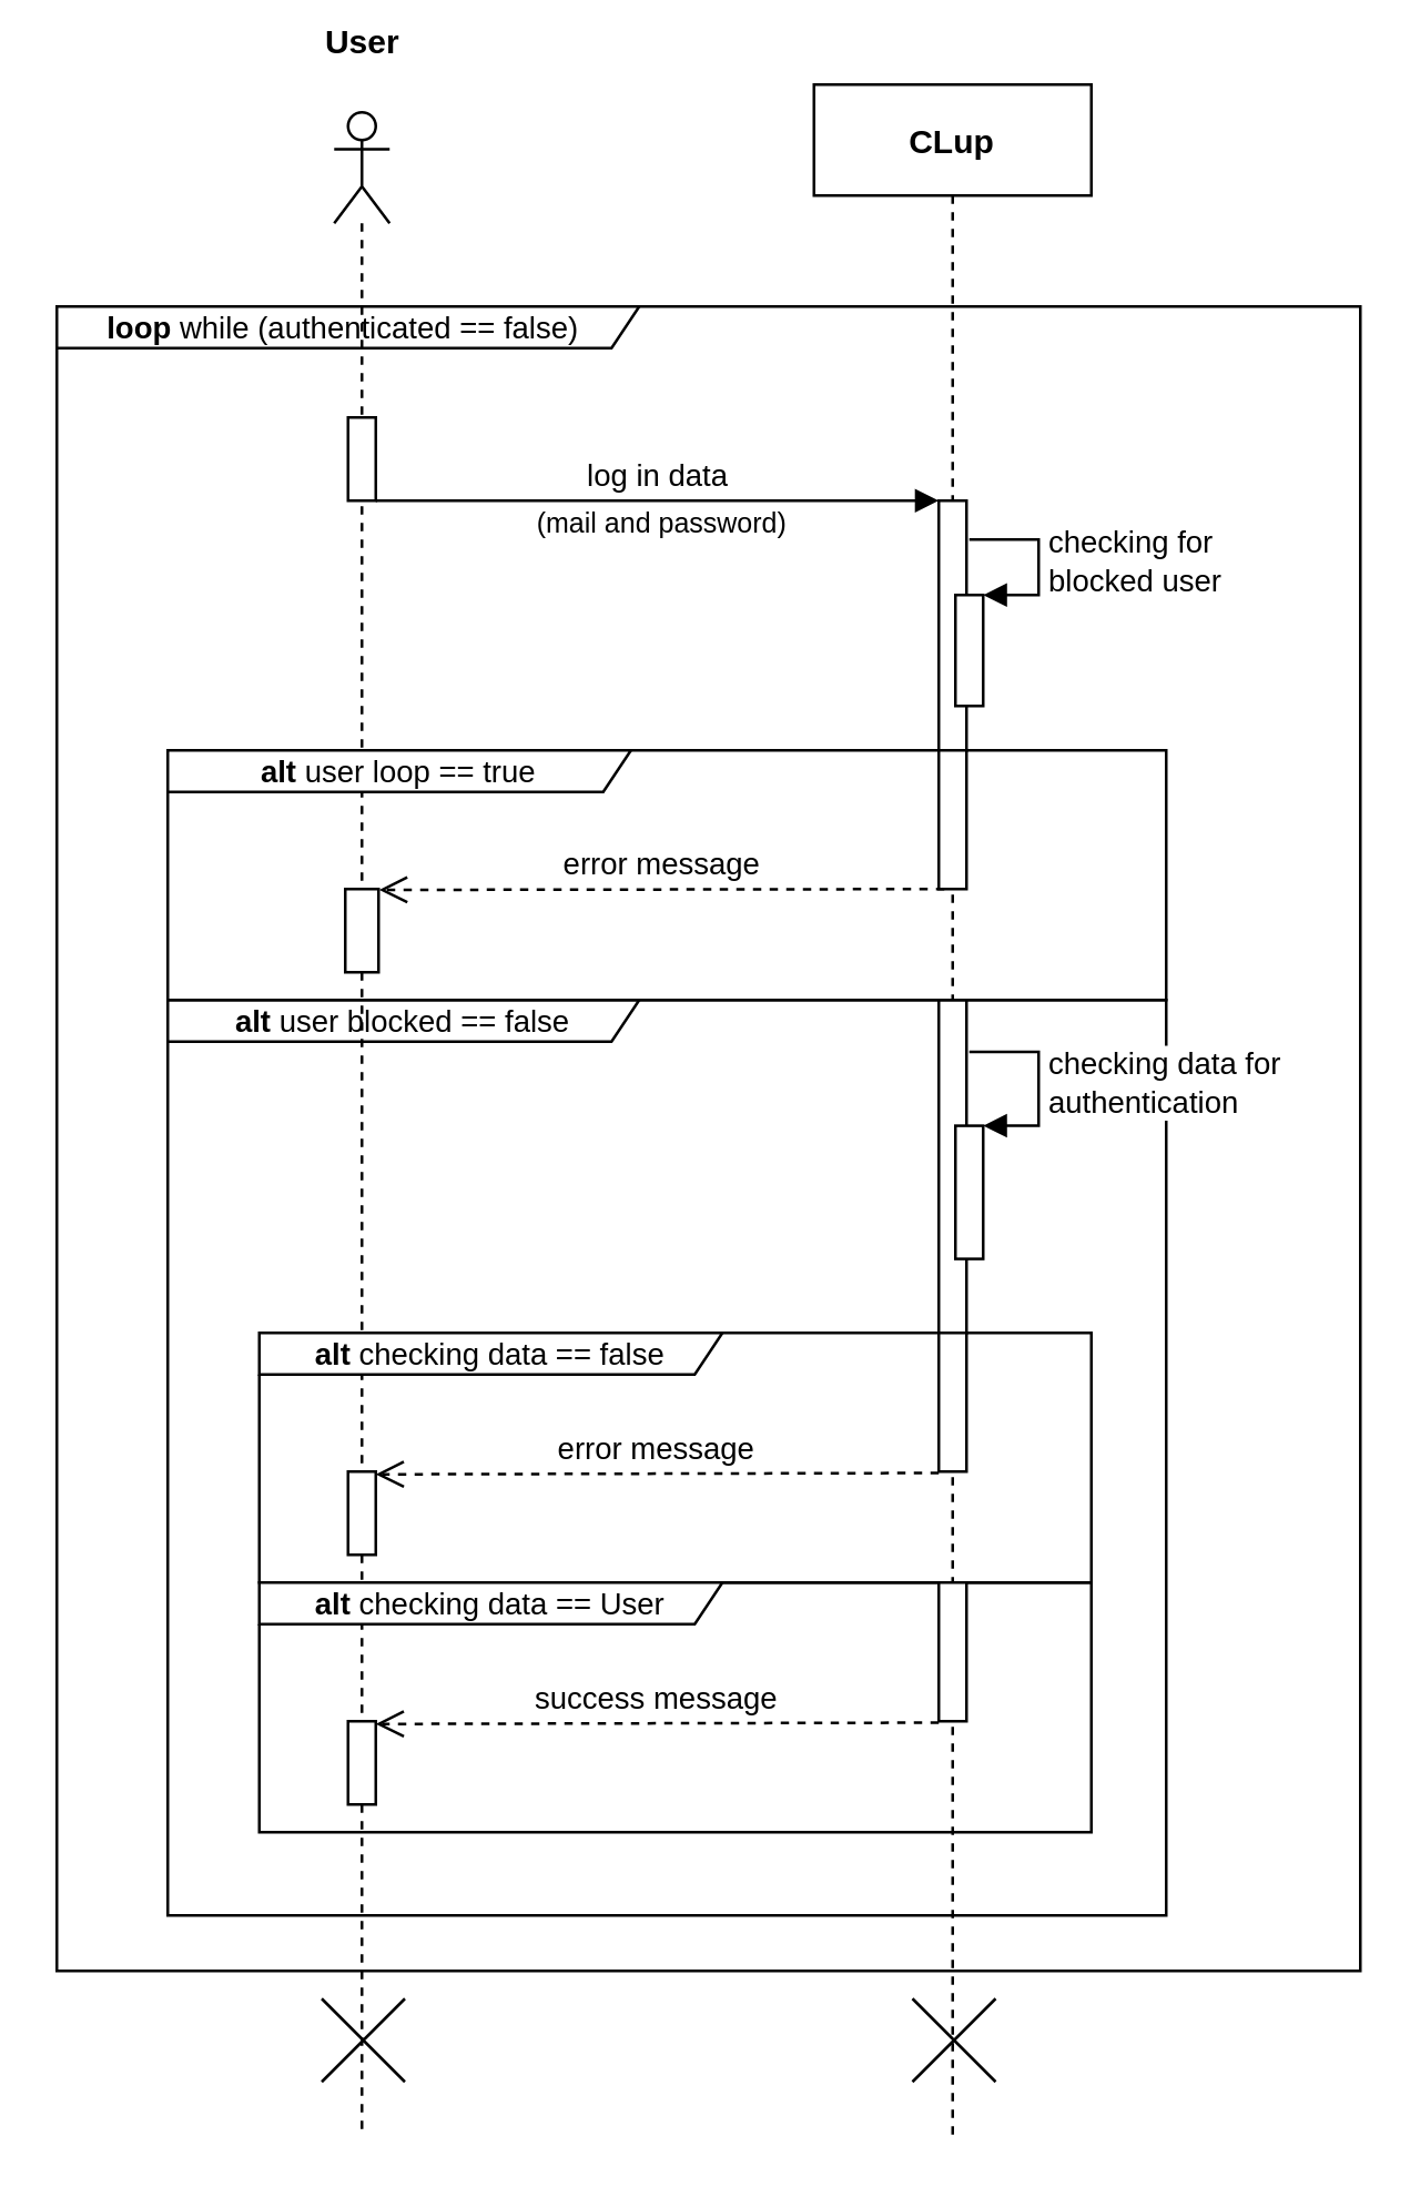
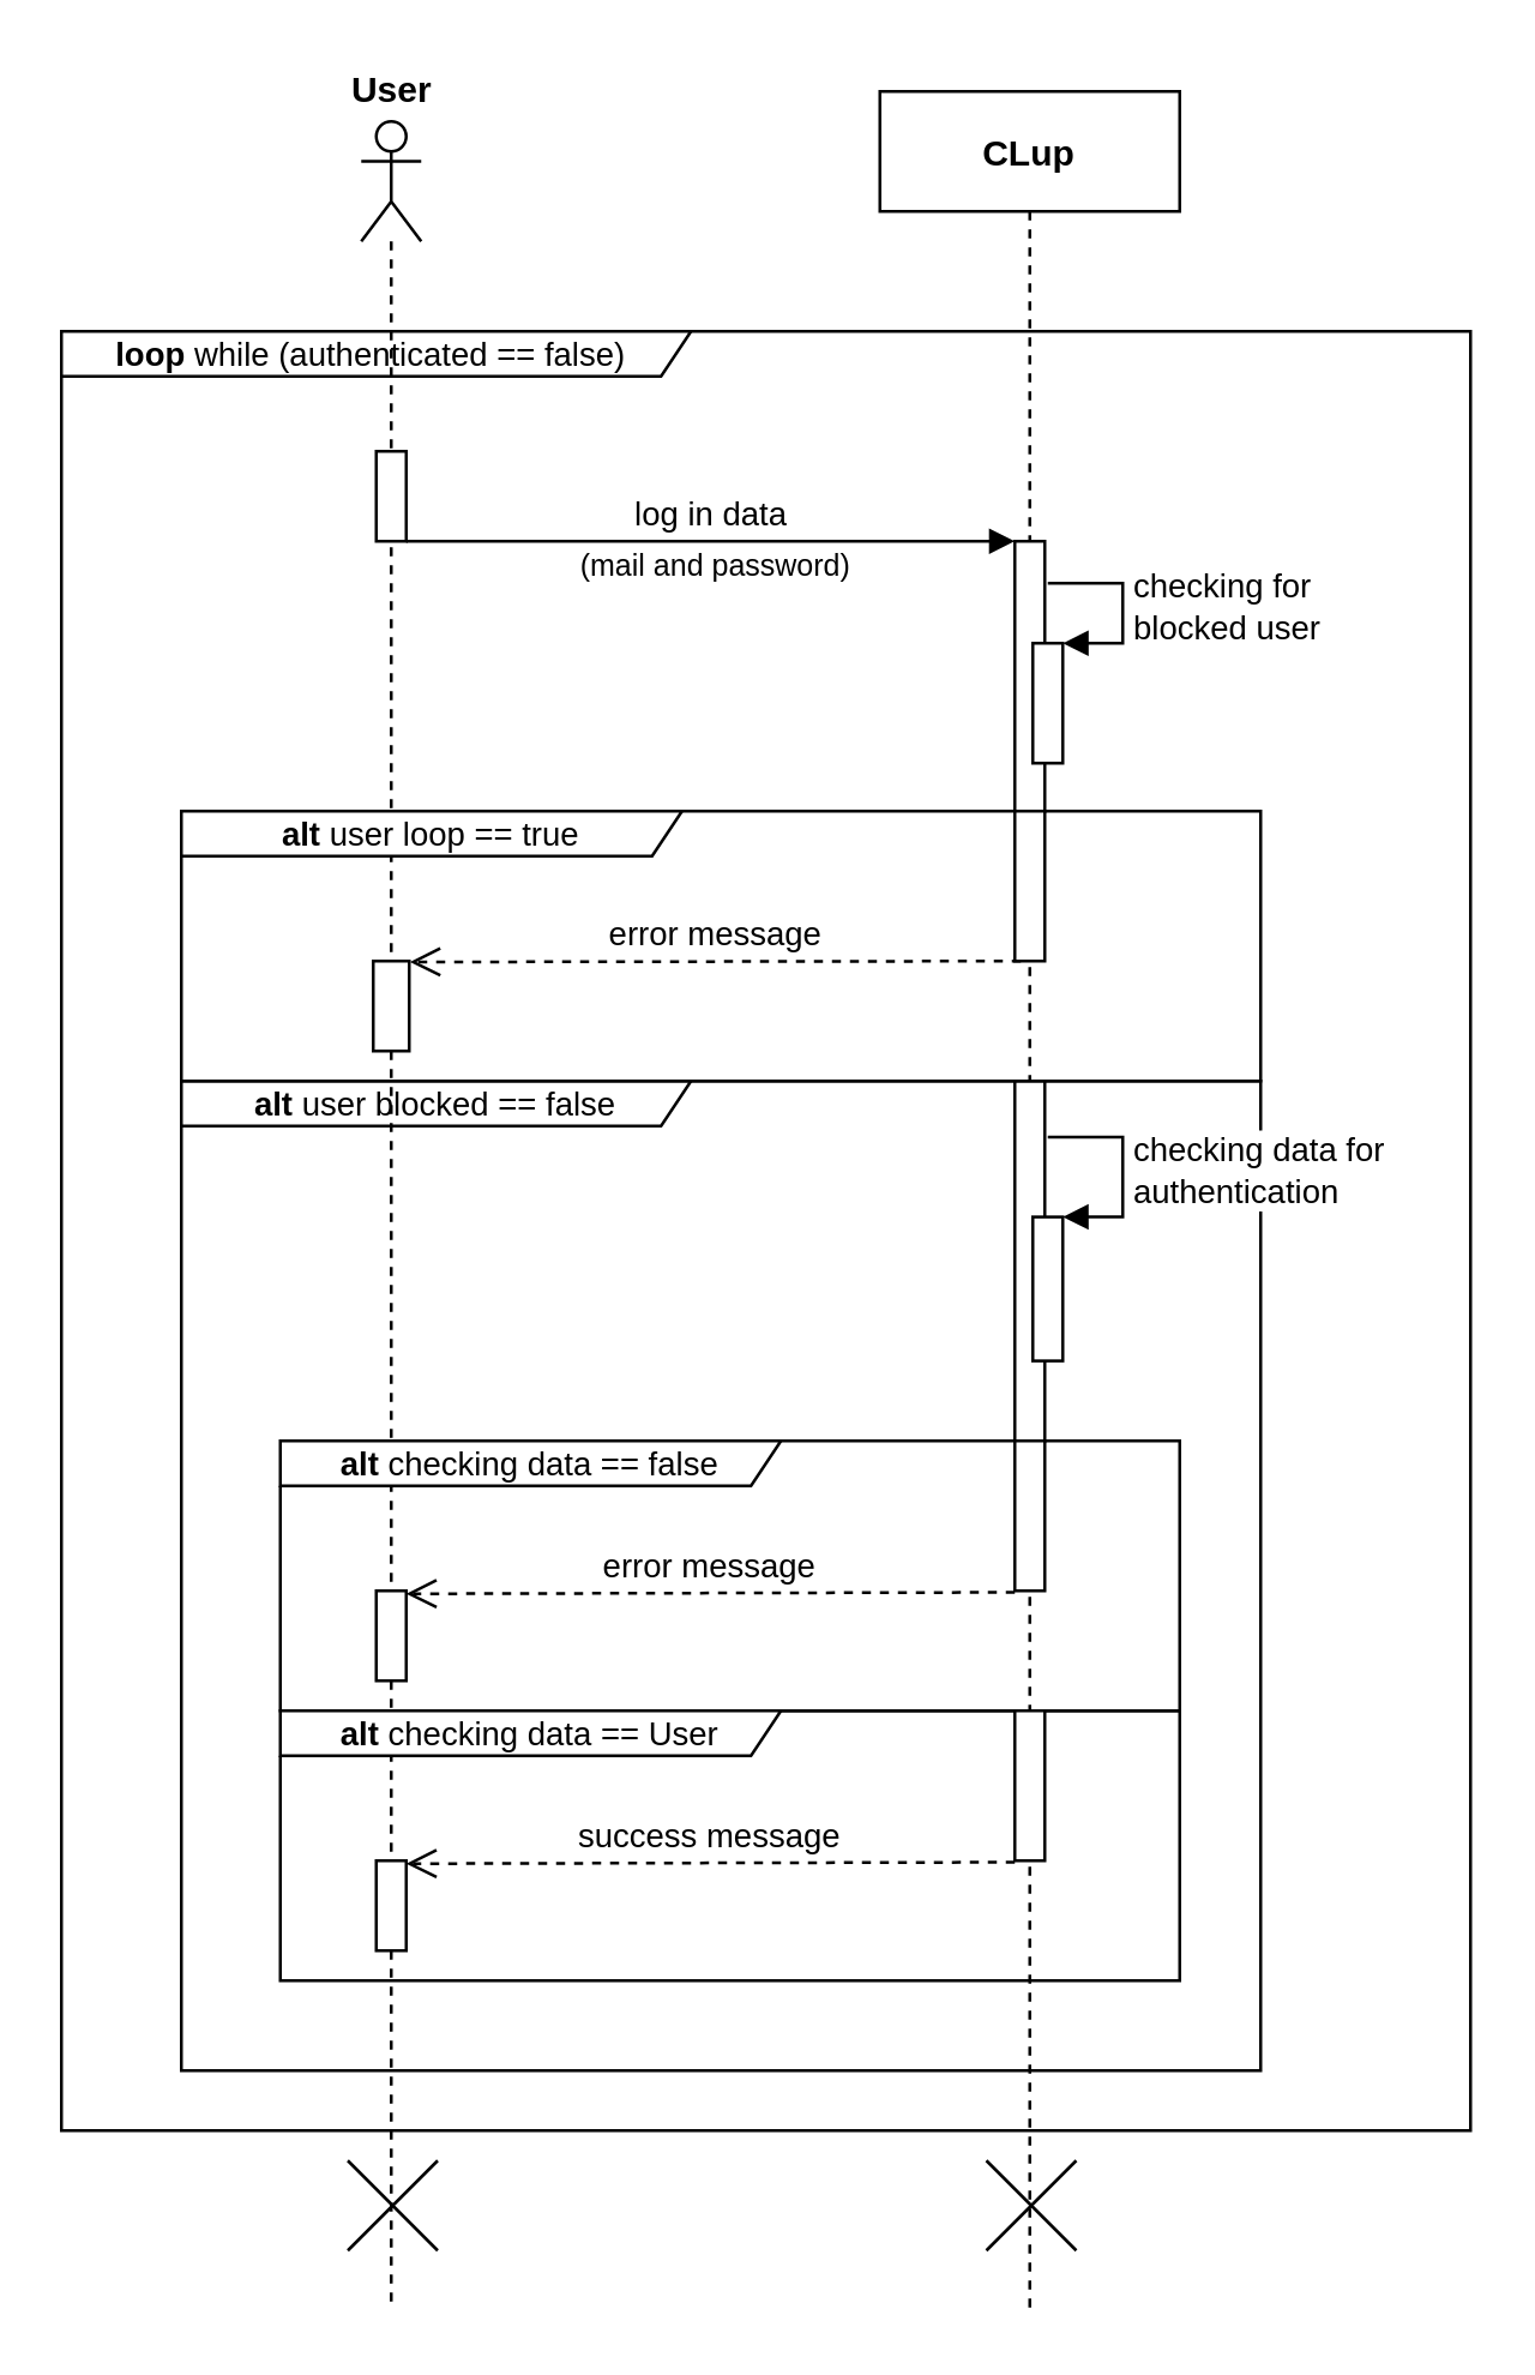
  <mxCell id="0" />
  <mxCell id="1" parent="0" />
  <mxCell id="2" value="&lt;font style=&quot;font-size: 11px&quot;&gt;&lt;b&gt;loop&lt;/b&gt; while (authenticated == false)&amp;nbsp;&lt;/font&gt;" style="shape=umlFrame;whiteSpace=wrap;html=1;width=210;height=15;" parent="1" vertex="1"><mxGeometry x="20" y="110" width="470" height="600" as="geometry" /></mxCell>
  <mxCell id="3" value="&lt;b style=&quot;font-size: 11px&quot;&gt;alt&lt;/b&gt;&lt;span style=&quot;font-size: 11px&quot;&gt;&amp;nbsp;user blocked == false&lt;/span&gt;" style="shape=umlFrame;whiteSpace=wrap;html=1;width=170;height=15;" vertex="1" parent="1"><mxGeometry x="60" y="360" width="360" height="330" as="geometry" /></mxCell>
  <mxCell id="4" value="CLup" style="shape=umlLifeline;perimeter=lifelinePerimeter;container=1;collapsible=0;recursiveResize=0;rounded=0;shadow=0;strokeWidth=1;fontStyle=1" parent="1" vertex="1"><mxGeometry x="293" y="30" width="100" height="740" as="geometry" /></mxCell>
  <mxCell id="5" value="" style="group" parent="4" vertex="1" connectable="0"><mxGeometry x="45" y="150" width="36" height="90" as="geometry" /></mxCell>
  <mxCell id="6" value="" style="points=[];perimeter=orthogonalPerimeter;rounded=0;shadow=0;strokeWidth=1;" parent="5" vertex="1"><mxGeometry width="10" height="90.0" as="geometry" /></mxCell>
  <mxCell id="7" value="" style="html=1;points=[];perimeter=orthogonalPerimeter;" parent="5" vertex="1"><mxGeometry x="6" y="34" width="10" height="40.0" as="geometry" /></mxCell>
  <mxCell id="8" value="checking for&amp;nbsp;&lt;br&gt;blocked user" style="edgeStyle=orthogonalEdgeStyle;html=1;align=left;spacingLeft=2;endArrow=block;rounded=0;entryX=1;entryY=0;" parent="5" target="7" edge="1"><mxGeometry relative="1" as="geometry"><mxPoint x="11" y="14.0" as="sourcePoint" /><Array as="points"><mxPoint x="36" y="14.0" /></Array></mxGeometry></mxCell>
  <mxCell id="9" value="" style="shape=umlDestroy;" parent="4" vertex="1"><mxGeometry x="35.5" y="690" width="30" height="30" as="geometry" /></mxCell>
  <mxCell id="10" value="" style="group" vertex="1" connectable="0" parent="4"><mxGeometry x="45" y="330" width="36" height="120" as="geometry" /></mxCell>
  <mxCell id="11" value="" style="points=[];perimeter=orthogonalPerimeter;rounded=0;shadow=0;strokeWidth=1;" vertex="1" parent="10"><mxGeometry width="10" height="120" as="geometry" /></mxCell>
  <mxCell id="12" value="" style="html=1;points=[];perimeter=orthogonalPerimeter;" vertex="1" parent="10"><mxGeometry x="6" y="45.333" width="10" height="48" as="geometry" /></mxCell>
  <mxCell id="13" value="checking data for&lt;br&gt;authentication" style="edgeStyle=orthogonalEdgeStyle;html=1;align=left;spacingLeft=2;endArrow=block;rounded=0;entryX=1;entryY=0;" edge="1" parent="10" target="12"><mxGeometry relative="1" as="geometry"><mxPoint x="11" y="18.667" as="sourcePoint" /><Array as="points"><mxPoint x="36" y="18.667" /></Array></mxGeometry></mxCell>
  <mxCell id="14" value="" style="shape=umlLifeline;participant=umlActor;perimeter=lifelinePerimeter;whiteSpace=wrap;html=1;container=0;collapsible=0;recursiveResize=0;verticalAlign=top;spacingTop=36;outlineConnect=0;size=40;" parent="1" vertex="1"><mxGeometry x="120" y="40" width="20" height="730" as="geometry" /></mxCell>
- <mxCell id="15" value="&lt;b&gt;User&lt;/b&gt;" style="text;html=1;align=center;verticalAlign=middle;resizable=0;points=[];autosize=1;" parent="1" vertex="1"><mxGeometry x="110" y="5" width="40" height="20" as="geometry" /></mxCell>
+ <mxCell id="15" value="&lt;b&gt;User&lt;/b&gt;" style="text;html=1;align=center;verticalAlign=middle;resizable=0;points=[];autosize=1;" parent="1" vertex="1"><mxGeometry x="110" width="40" height="20" as="geometry" y="20" /></mxCell>
  <mxCell id="16" value="" style="group" parent="1" vertex="1" connectable="0"><mxGeometry x="183" y="178" width="110" height="32" as="geometry" /></mxCell>
  <mxCell id="17" value="&lt;font style=&quot;font-size: 10px&quot;&gt;(mail and password)&lt;/font&gt;" style="text;html=1;align=center;verticalAlign=middle;resizable=0;points=[];autosize=1;" parent="16" vertex="1"><mxGeometry width="110" height="20" as="geometry" /></mxCell>
  <mxCell id="18" value="log in data" style="verticalAlign=bottom;endArrow=block;entryX=0;entryY=0;shadow=0;strokeWidth=1;" parent="1" source="19" target="6" edge="1"><mxGeometry relative="1" as="geometry"><mxPoint x="215" y="180" as="sourcePoint" /><Array as="points" /></mxGeometry></mxCell>
  <mxCell id="19" value="" style="points=[];perimeter=orthogonalPerimeter;rounded=0;shadow=0;strokeWidth=1;" parent="1" vertex="1"><mxGeometry x="125" y="150" width="10" height="30" as="geometry" /></mxCell>
  <mxCell id="20" value="" style="shape=umlDestroy;" parent="1" vertex="1"><mxGeometry x="115.5" y="720" width="30" height="30" as="geometry" /></mxCell>
  <mxCell id="21" value="" style="group" vertex="1" connectable="0" parent="1"><mxGeometry x="60" y="270" width="360" height="120" as="geometry" /></mxCell>
  <mxCell id="22" value="&lt;font style=&quot;font-size: 11px&quot;&gt;&lt;b&gt;alt&lt;/b&gt; user loop == true&lt;/font&gt;" style="shape=umlFrame;whiteSpace=wrap;html=1;width=167;height=15;" parent="21" vertex="1"><mxGeometry width="360.0" height="90" as="geometry" /></mxCell>
  <mxCell id="23" value="" style="html=1;points=[];perimeter=orthogonalPerimeter;" parent="21" vertex="1"><mxGeometry x="64" y="50" width="12.0" height="30" as="geometry" /></mxCell>
  <mxCell id="24" value="error message" style="html=1;verticalAlign=bottom;endArrow=open;dashed=1;endSize=8;entryX=1.021;entryY=0.01;entryDx=0;entryDy=0;entryPerimeter=0;" edge="1" parent="21" target="23"><mxGeometry relative="1" as="geometry"><mxPoint x="280" y="50" as="sourcePoint" /><mxPoint x="74.4" y="50" as="targetPoint" /></mxGeometry></mxCell>
  <mxCell id="25" value="" style="html=1;points=[];perimeter=orthogonalPerimeter;" vertex="1" parent="21"><mxGeometry x="278" width="10" height="50" as="geometry" /></mxCell>
  <mxCell id="26" value="" style="group" vertex="1" connectable="0" parent="1"><mxGeometry x="93" y="570" width="300" height="120" as="geometry" /></mxCell>
  <mxCell id="27" value="" style="group" vertex="1" connectable="0" parent="26"><mxGeometry y="-90" width="300" height="90" as="geometry" /></mxCell>
  <mxCell id="28" value="&lt;font style=&quot;font-size: 11px&quot;&gt;&lt;b&gt;alt&lt;/b&gt; checking data == false&lt;/font&gt;" style="shape=umlFrame;whiteSpace=wrap;html=1;width=167;height=15;" vertex="1" parent="27"><mxGeometry width="300" height="90" as="geometry" /></mxCell>
  <mxCell id="29" value="" style="html=1;points=[];perimeter=orthogonalPerimeter;" vertex="1" parent="27"><mxGeometry x="245" width="10" height="50" as="geometry" /></mxCell>
  <mxCell id="30" value="" style="html=1;points=[];perimeter=orthogonalPerimeter;" vertex="1" parent="27"><mxGeometry x="32" y="50" width="10" height="30" as="geometry" /></mxCell>
  <mxCell id="31" value="error message" style="html=1;verticalAlign=bottom;endArrow=open;dashed=1;endSize=8;" edge="1" parent="27"><mxGeometry relative="1" as="geometry"><mxPoint x="245" y="50.5" as="sourcePoint" /><mxPoint x="42" y="51" as="targetPoint" /></mxGeometry></mxCell>
  <mxCell id="32" value="" style="group" vertex="1" connectable="0" parent="1"><mxGeometry x="93" y="570" width="300" height="90" as="geometry" /></mxCell>
  <mxCell id="33" value="&lt;font style=&quot;font-size: 11px&quot;&gt;&lt;b&gt;alt&lt;/b&gt; checking data == User&lt;/font&gt;" style="shape=umlFrame;whiteSpace=wrap;html=1;width=167;height=15;" vertex="1" parent="32"><mxGeometry width="300" height="90" as="geometry" /></mxCell>
  <mxCell id="34" value="" style="html=1;points=[];perimeter=orthogonalPerimeter;" vertex="1" parent="32"><mxGeometry x="245" width="10" height="50" as="geometry" /></mxCell>
  <mxCell id="35" value="" style="html=1;points=[];perimeter=orthogonalPerimeter;" vertex="1" parent="32"><mxGeometry x="32" y="50" width="10" height="30" as="geometry" /></mxCell>
  <mxCell id="36" value="success message" style="html=1;verticalAlign=bottom;endArrow=open;dashed=1;endSize=8;" edge="1" parent="32"><mxGeometry relative="1" as="geometry"><mxPoint x="245" y="50.5" as="sourcePoint" /><mxPoint x="42" y="51" as="targetPoint" /></mxGeometry></mxCell>
